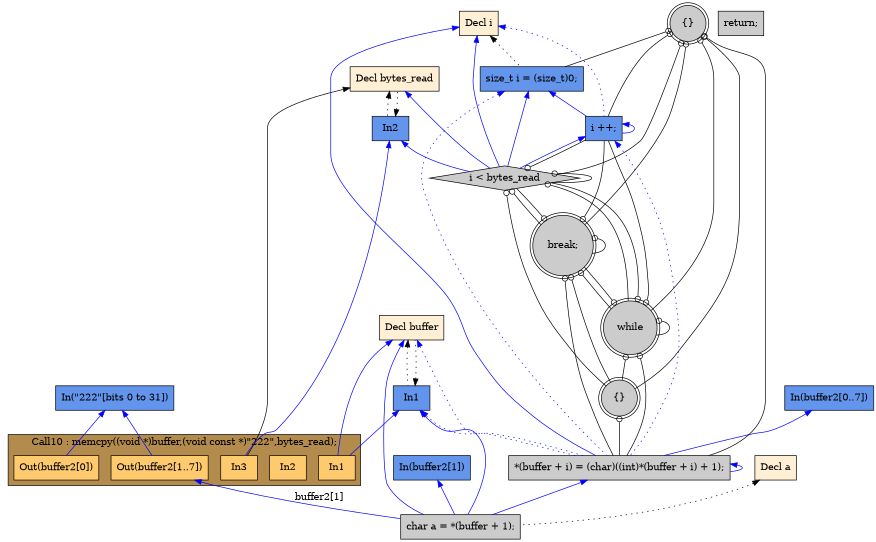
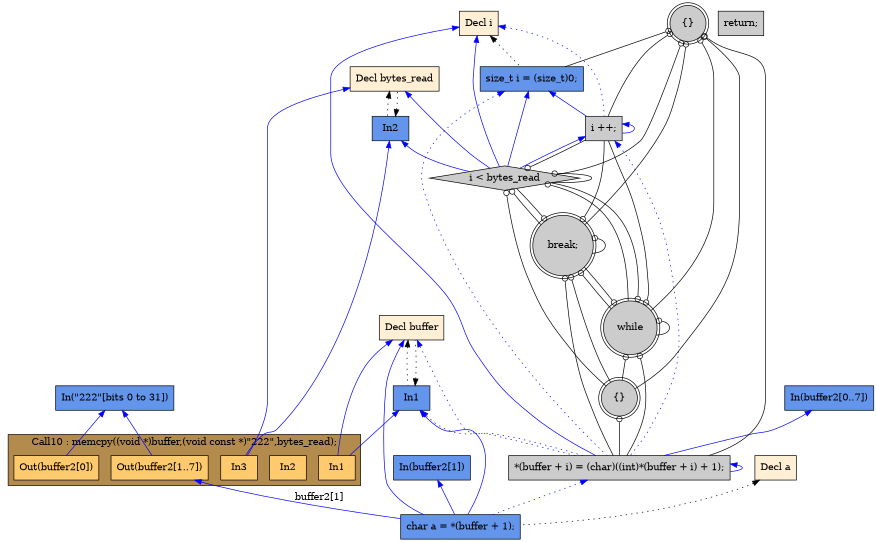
  digraph {
    rankdir=TB
    node [fillcolor="#CCCCCC" shape=box style=filled]
    edge [color="#000000" dir=back]
    n1 [fillcolor="#FFCA6E" label=In1]
    n2 [fillcolor="#FFCA6E" label=In2]
    n3 [fillcolor="#FFCA6E" label=In3]
    n4 [fillcolor="#FFCA6E" label="Out(buffer2[0])"]
    n5 [fillcolor="#FFCA6E" label="Out(buffer2[1..7])"]
-   n6 [label="char a = *(buffer + 1);"]
-   n7 [fillcolor="#6495ED" label="i ++;"]
+   n6 [fillcolor="#6495ED" label="char a = *(buffer + 1);"]
+   n7 [label="i ++;"]
    n8 [label="i < bytes_read" shape=diamond]
    n9 [label="*(buffer + i) = (char)((int)*(buffer + i) + 1);"]
    n10 [label="break;" shape=doublecircle]
    n11 [label=while shape=doublecircle]
    n12 [label="{}" shape=doublecircle]
    n13 [label="return;"]
    n14 [fillcolor="#6495ED" label="In(buffer2[1])"]
    n15 [fillcolor="#6495ED" label="In(\"222\"[bits 0 to 31])"]
    n16 [fillcolor="#6495ED" label="In(buffer2[0..7])"]
    n17 [fillcolor="#FFEFD5" label="Decl buffer"]
    n18 [fillcolor="#6495ED" label=In1]
    n19 [fillcolor="#FFEFD5" label="Decl bytes_read"]
    n20 [fillcolor="#6495ED" label=In2]
    n21 [fillcolor="#FFEFD5" label="Decl i"]
    n22 [fillcolor="#6495ED" label="size_t i = (size_t)0;"]
    n23 [fillcolor="#FFEFD5" label="Decl a"]
    n24 [label="{}" shape=doublecircle]
    subgraph cluster_1 {
      fillcolor="#B38B4D"
      label="Call10 : memcpy((void *)buffer,(void const *)\"222\",bytes_read);"
      style=filled
      n1
      n2
      n3
      n4
      n5
    }
    n5 -> n6 [color="#0000FF" label="buffer2[1]"]
    n7 -> n7 [color="#0000FF"]
    n7 -> n8 [color="#0000FF"]
    n7 -> n9 [color="#0000FF" style=dotted]
    n8 -> n7 [arrowtail=odot]
    n8 -> n8 [arrowtail=odot]
    n8 -> n10 [arrowtail=odot]
    n8 -> n11 [arrowtail=odot]
    n8 -> n12 [arrowtail=odot]
-   n9 -> n6 [color="#0000FF"]
+   n9 -> n6 [color="#0000FF" style=dotted]
    n9 -> n9 [color="#0000FF"]
    n10 -> n7 [arrowtail=odot]
    n10 -> n8 [arrowtail=odot]
    n10 -> n9 [arrowtail=odot]
    n10 -> n10 [arrowtail=odot]
    n10 -> n11 [arrowtail=odot]
    n10 -> n12 [arrowtail=odot]
    n11 -> n7 [arrowtail=odot]
    n11 -> n8 [arrowtail=odot]
    n11 -> n9 [arrowtail=odot]
    n11 -> n10 [arrowtail=odot]
    n11 -> n11 [arrowtail=odot]
    n11 -> n12 [arrowtail=odot]
    n12 -> n9 [arrowtail=odot]
    n14 -> n6 [color="#0000FF"]
    n15 -> n4 [color="#0000FF"]
    n15 -> n5 [color="#0000FF"]
    n16 -> n9 [color="#0000FF"]
    n17 -> n1 [color="#0000FF"]
    n17 -> n6 [color="#0000FF"]
    n17 -> n9 [color="#0000FF" style=dotted]
    n17 -> n18 [style=dotted]
    n18 -> n1 [color="#0000FF"]
    n18 -> n6 [color="#0000FF"]
    n18 -> n9 [color="#0000FF" style=dotted]
    n18 -> n17 [style=dotted]
-   n19 -> n3
+   n19 -> n3 [color="#0000FF"]
    n19 -> n8 [color="#0000FF"]
    n19 -> n20 [style=dotted]
    n20 -> n3 [color="#0000FF"]
    n20 -> n8 [color="#0000FF"]
    n20 -> n19 [style=dotted]
    n21 -> n7 [color="#0000FF" style=dotted]
    n21 -> n8 [color="#0000FF"]
    n21 -> n9 [color="#0000FF" style=solid]
    n21 -> n22 [style=dotted]
    n22 -> n7 [color="#0000FF"]
    n22 -> n8 [color="#0000FF"]
    n22 -> n9 [color="#0000FF" style=dotted]
    n23 -> n6 [style=dotted]
    n24 -> n7 [arrowtail=odot]
    n24 -> n8 [arrowtail=odot]
    n24 -> n9 [arrowtail=odot]
    n24 -> n10 [arrowtail=odot]
    n24 -> n11 [arrowtail=odot]
    n24 -> n12 [arrowtail=odot]
    n24 -> n22 [arrowtail=odot]
  }
